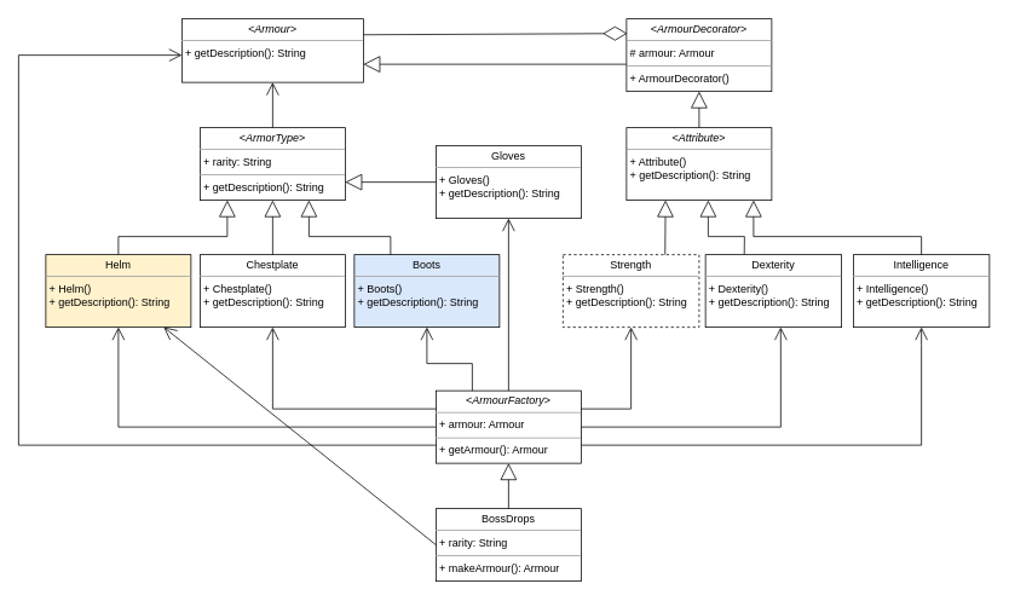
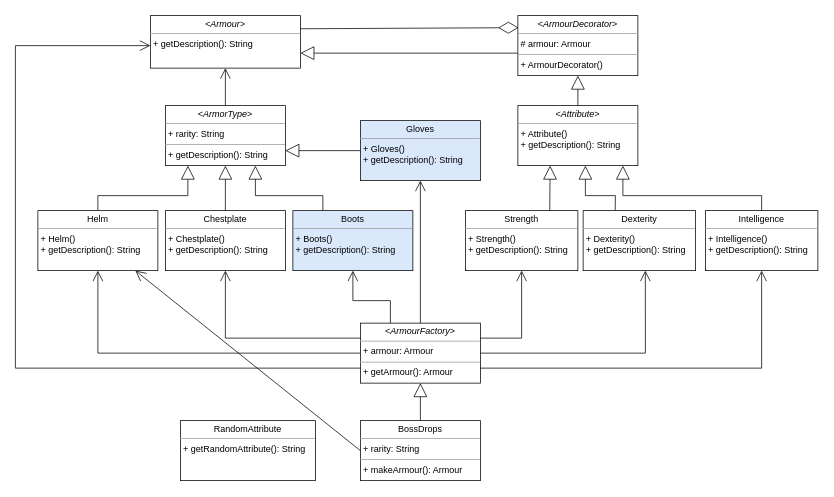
  <mxCell id="0" />
  <mxCell id="1" parent="0" />
  <mxCell id="2" value="&lt;p style=&quot;margin: 0px ; margin-top: 4px ; text-align: center&quot;&gt;&lt;i&gt;&amp;lt;Armour&amp;gt;&lt;/i&gt;&lt;/p&gt;&lt;hr size=&quot;1&quot;&gt;&lt;p style=&quot;margin: 0px ; margin-left: 4px&quot;&gt;+ getDescription(): String&lt;br&gt;&lt;/p&gt;" style="verticalAlign=top;align=left;overflow=fill;fontSize=12;fontFamily=Helvetica;html=1;" parent="1" vertex="1"><mxGeometry x="200" y="20" width="200" height="70" as="geometry" /></mxCell>
  <mxCell id="3" value="&lt;p style=&quot;margin: 0px ; margin-top: 4px ; text-align: center&quot;&gt;&amp;lt;&lt;i&gt;ArmorType&lt;/i&gt;&amp;gt;&lt;/p&gt;&lt;hr size=&quot;1&quot;&gt;&lt;p style=&quot;margin: 0px ; margin-left: 4px&quot;&gt;+ rarity: String&lt;/p&gt;&lt;hr size=&quot;1&quot;&gt;&lt;p style=&quot;margin: 0px ; margin-left: 4px&quot;&gt;+ getDescription(): String&lt;/p&gt;" style="verticalAlign=top;align=left;overflow=fill;fontSize=12;fontFamily=Helvetica;html=1;" parent="1" vertex="1"><mxGeometry x="220" y="140" width="160" height="80" as="geometry" /></mxCell>
  <mxCell id="4" value="" style="endArrow=block;endSize=16;endFill=0;html=1;rounded=0;" parent="1" source="8" edge="1"><mxGeometry width="160" relative="1" as="geometry"><mxPoint x="300" y="290" as="sourcePoint" /><mxPoint x="250" y="220" as="targetPoint" /><Array as="points"><mxPoint x="130" y="260" /><mxPoint x="250" y="260" /></Array></mxGeometry></mxCell>
  <mxCell id="5" value="&lt;p style=&quot;margin: 0px ; margin-top: 4px ; text-align: center&quot;&gt;&amp;lt;&lt;i&gt;ArmourDecorator&lt;/i&gt;&amp;gt;&lt;/p&gt;&lt;hr size=&quot;1&quot;&gt;&lt;p style=&quot;margin: 0px ; margin-left: 4px&quot;&gt;# armour: Armour&lt;/p&gt;&lt;hr size=&quot;1&quot;&gt;&lt;p style=&quot;margin: 0px ; margin-left: 4px&quot;&gt;+ ArmourDecorator()&lt;/p&gt;" style="verticalAlign=top;align=left;overflow=fill;fontSize=12;fontFamily=Helvetica;html=1;" parent="1" vertex="1"><mxGeometry x="690" y="20" width="160" height="80" as="geometry" /></mxCell>
  <mxCell id="6" value="&lt;p style=&quot;margin: 0px ; margin-top: 4px ; text-align: center&quot;&gt;&amp;lt;&lt;i&gt;ArmourFactory&lt;/i&gt;&amp;gt;&lt;/p&gt;&lt;hr size=&quot;1&quot;&gt;&lt;p style=&quot;margin: 0px ; margin-left: 4px&quot;&gt;+ armour: Armour&lt;/p&gt;&lt;hr size=&quot;1&quot;&gt;&lt;p style=&quot;margin: 0px ; margin-left: 4px&quot;&gt;+ getArmour(): Armour&lt;/p&gt;" style="verticalAlign=top;align=left;overflow=fill;fontSize=12;fontFamily=Helvetica;html=1;" parent="1" vertex="1"><mxGeometry x="480" y="430" width="160" height="80" as="geometry" /></mxCell>
  <mxCell id="7" value="" style="endArrow=open;endFill=1;endSize=12;html=1;rounded=0;exitX=0.5;exitY=0;exitDx=0;exitDy=0;" parent="1" source="3" target="2" edge="1"><mxGeometry width="160" relative="1" as="geometry"><mxPoint x="230" y="180" as="sourcePoint" /><mxPoint x="390" y="180" as="targetPoint" /></mxGeometry></mxCell>
- <mxCell id="8" value="&lt;p style=&quot;margin: 0px ; margin-top: 4px ; text-align: center&quot;&gt;Helm&lt;/p&gt;&lt;hr size=&quot;1&quot;&gt;&lt;p style=&quot;margin: 0px ; margin-left: 4px&quot;&gt;+ Helm()&lt;/p&gt;&lt;p style=&quot;margin: 0px ; margin-left: 4px&quot;&gt;+ getDescription(): String&lt;/p&gt;" style="verticalAlign=top;align=left;overflow=fill;fontSize=12;fontFamily=Helvetica;html=1;fillColor=#fff2cc;" parent="1" vertex="1"><mxGeometry x="50" y="280" width="160" height="80" as="geometry" /></mxCell>
+ <mxCell id="8" value="&lt;p style=&quot;margin: 0px ; margin-top: 4px ; text-align: center&quot;&gt;Helm&lt;/p&gt;&lt;hr size=&quot;1&quot;&gt;&lt;p style=&quot;margin: 0px ; margin-left: 4px&quot;&gt;+ Helm()&lt;/p&gt;&lt;p style=&quot;margin: 0px ; margin-left: 4px&quot;&gt;+ getDescription(): String&lt;/p&gt;" style="verticalAlign=top;align=left;overflow=fill;fontSize=12;fontFamily=Helvetica;html=1;" parent="1" vertex="1"><mxGeometry x="50" y="280" width="160" height="80" as="geometry" /></mxCell>
  <mxCell id="9" value="" style="endArrow=block;endSize=16;endFill=0;html=1;rounded=0;exitX=0;exitY=0.625;exitDx=0;exitDy=0;exitPerimeter=0;" parent="1" source="5" edge="1"><mxGeometry width="160" relative="1" as="geometry"><mxPoint x="310" y="290" as="sourcePoint" /><mxPoint x="400" y="70" as="targetPoint" /><Array as="points"><mxPoint x="420" y="70" /></Array></mxGeometry></mxCell>
  <mxCell id="10" value="" style="endArrow=diamondThin;endFill=0;endSize=24;html=1;rounded=0;exitX=1;exitY=0.25;exitDx=0;exitDy=0;entryX=0.005;entryY=0.201;entryDx=0;entryDy=0;entryPerimeter=0;" parent="1" source="2" target="5" edge="1"><mxGeometry width="160" relative="1" as="geometry"><mxPoint x="430" y="20" as="sourcePoint" /><mxPoint x="490" y="30" as="targetPoint" /></mxGeometry></mxCell>
  <mxCell id="11" value="&lt;p style=&quot;margin: 0px ; margin-top: 4px ; text-align: center&quot;&gt;&amp;lt;&lt;i&gt;Attribute&lt;/i&gt;&amp;gt;&lt;/p&gt;&lt;hr size=&quot;1&quot;&gt;&lt;p style=&quot;margin: 0px ; margin-left: 4px&quot;&gt;+ Attribute()&lt;/p&gt;&lt;p style=&quot;margin: 0px ; margin-left: 4px&quot;&gt;+ getDescription(): String&lt;/p&gt;" style="verticalAlign=top;align=left;overflow=fill;fontSize=12;fontFamily=Helvetica;html=1;" parent="1" vertex="1"><mxGeometry x="690" y="140" width="160" height="80" as="geometry" /></mxCell>
  <mxCell id="12" value="" style="endArrow=block;endSize=16;endFill=0;html=1;rounded=0;" parent="1" source="11" target="5" edge="1"><mxGeometry width="160" relative="1" as="geometry"><mxPoint x="630" y="180" as="sourcePoint" /><mxPoint x="630" y="120" as="targetPoint" /></mxGeometry></mxCell>
- <mxCell id="13" value="&lt;p style=&quot;margin: 0px ; margin-top: 4px ; text-align: center&quot;&gt;Strength&lt;/p&gt;&lt;hr size=&quot;1&quot;&gt;&lt;p style=&quot;margin: 0px ; margin-left: 4px&quot;&gt;+ Strength()&lt;/p&gt;&lt;p style=&quot;margin: 0px ; margin-left: 4px&quot;&gt;+ getDescription(): String&lt;/p&gt;" style="verticalAlign=top;align=left;overflow=fill;fontSize=12;fontFamily=Helvetica;html=1;dashed=1;" parent="1" vertex="1"><mxGeometry x="620" y="280" width="150" height="80" as="geometry" /></mxCell>
+ <mxCell id="13" value="&lt;p style=&quot;margin: 0px ; margin-top: 4px ; text-align: center&quot;&gt;Strength&lt;/p&gt;&lt;hr size=&quot;1&quot;&gt;&lt;p style=&quot;margin: 0px ; margin-left: 4px&quot;&gt;+ Strength()&lt;/p&gt;&lt;p style=&quot;margin: 0px ; margin-left: 4px&quot;&gt;+ getDescription(): String&lt;/p&gt;" style="verticalAlign=top;align=left;overflow=fill;fontSize=12;fontFamily=Helvetica;html=1;" parent="1" vertex="1"><mxGeometry x="620" y="280" width="150" height="80" as="geometry" /></mxCell>
  <mxCell id="14" value="&lt;p style=&quot;margin: 0px ; margin-top: 4px ; text-align: center&quot;&gt;Dexterity&lt;/p&gt;&lt;hr size=&quot;1&quot;&gt;&lt;p style=&quot;margin: 0px ; margin-left: 4px&quot;&gt;+ Dexterity()&lt;/p&gt;&lt;p style=&quot;margin: 0px ; margin-left: 4px&quot;&gt;+ getDescription(): String&lt;/p&gt;" style="verticalAlign=top;align=left;overflow=fill;fontSize=12;fontFamily=Helvetica;html=1;" parent="1" vertex="1"><mxGeometry x="777" y="280" width="150" height="80" as="geometry" /></mxCell>
  <mxCell id="15" value="&lt;p style=&quot;margin: 0px ; margin-top: 4px ; text-align: center&quot;&gt;Intelligence&lt;/p&gt;&lt;hr size=&quot;1&quot;&gt;&lt;p style=&quot;margin: 0px ; margin-left: 4px&quot;&gt;+ Intelligence()&lt;/p&gt;&lt;p style=&quot;margin: 0px ; margin-left: 4px&quot;&gt;+ getDescription(): String&lt;/p&gt;" style="verticalAlign=top;align=left;overflow=fill;fontSize=12;fontFamily=Helvetica;html=1;" parent="1" vertex="1"><mxGeometry x="940" y="280" width="150" height="80" as="geometry" /></mxCell>
  <mxCell id="16" value="" style="endArrow=block;endSize=16;endFill=0;html=1;rounded=0;exitX=0.75;exitY=0;exitDx=0;exitDy=0;" parent="1" source="13" edge="1"><mxGeometry width="160" relative="1" as="geometry"><mxPoint x="630" y="270" as="sourcePoint" /><mxPoint x="733" y="220" as="targetPoint" /></mxGeometry></mxCell>
  <mxCell id="17" value="" style="endArrow=block;endSize=16;endFill=0;html=1;rounded=0;exitX=0.285;exitY=-0.006;exitDx=0;exitDy=0;exitPerimeter=0;" parent="1" source="14" edge="1"><mxGeometry width="160" relative="1" as="geometry"><mxPoint x="960" y="230" as="sourcePoint" /><mxPoint x="780" y="220" as="targetPoint" /><Array as="points"><mxPoint x="820" y="260" /><mxPoint x="780" y="260" /></Array></mxGeometry></mxCell>
  <mxCell id="18" value="" style="endArrow=block;endSize=16;endFill=0;html=1;rounded=0;entryX=0.875;entryY=1;entryDx=0;entryDy=0;entryPerimeter=0;" parent="1" source="15" target="11" edge="1"><mxGeometry width="160" relative="1" as="geometry"><mxPoint x="1030" y="260" as="sourcePoint" /><mxPoint x="1030" y="200" as="targetPoint" /><Array as="points"><mxPoint x="1015" y="260" /><mxPoint x="830" y="260" /></Array></mxGeometry></mxCell>
  <mxCell id="19" value="&lt;p style=&quot;margin: 0px ; margin-top: 4px ; text-align: center&quot;&gt;Chestplate&lt;/p&gt;&lt;hr size=&quot;1&quot;&gt;&lt;p style=&quot;margin: 0px ; margin-left: 4px&quot;&gt;+ Chestplate()&lt;/p&gt;&lt;p style=&quot;margin: 0px ; margin-left: 4px&quot;&gt;+ getDescription(): String&lt;/p&gt;" style="verticalAlign=top;align=left;overflow=fill;fontSize=12;fontFamily=Helvetica;html=1;" parent="1" vertex="1"><mxGeometry x="220" y="280" width="160" height="80" as="geometry" /></mxCell>
  <mxCell id="20" value="" style="endArrow=block;endSize=16;endFill=0;html=1;rounded=0;exitX=0.5;exitY=0;exitDx=0;exitDy=0;entryX=0.5;entryY=1;entryDx=0;entryDy=0;" parent="1" source="19" target="3" edge="1"><mxGeometry width="160" relative="1" as="geometry"><mxPoint x="180" y="290" as="sourcePoint" /><mxPoint x="340" y="220" as="targetPoint" /></mxGeometry></mxCell>
  <mxCell id="21" value="&lt;p style=&quot;margin: 0px ; margin-top: 4px ; text-align: center&quot;&gt;Boots&lt;/p&gt;&lt;hr size=&quot;1&quot;&gt;&lt;p style=&quot;margin: 0px ; margin-left: 4px&quot;&gt;+ Boots()&lt;/p&gt;&lt;p style=&quot;margin: 0px ; margin-left: 4px&quot;&gt;+ getDescription(): String&lt;/p&gt;" style="verticalAlign=top;align=left;overflow=fill;fontSize=12;fontFamily=Helvetica;html=1;fillColor=#dae8fc;" parent="1" vertex="1"><mxGeometry x="390" y="280" width="160" height="80" as="geometry" /></mxCell>
  <mxCell id="22" value="" style="endArrow=block;endSize=16;endFill=0;html=1;rounded=0;exitX=0.25;exitY=0;exitDx=0;exitDy=0;entryX=0.75;entryY=1;entryDx=0;entryDy=0;" parent="1" source="21" target="3" edge="1"><mxGeometry width="160" relative="1" as="geometry"><mxPoint x="460" y="250" as="sourcePoint" /><mxPoint x="430" y="180" as="targetPoint" /><Array as="points"><mxPoint x="430" y="260" /><mxPoint x="340" y="260" /></Array></mxGeometry></mxCell>
- <mxCell id="23" value="&lt;p style=&quot;margin: 0px ; margin-top: 4px ; text-align: center&quot;&gt;Gloves&lt;/p&gt;&lt;hr size=&quot;1&quot;&gt;&lt;p style=&quot;margin: 0px ; margin-left: 4px&quot;&gt;+ Gloves()&lt;/p&gt;&lt;p style=&quot;margin: 0px ; margin-left: 4px&quot;&gt;+ getDescription(): String&lt;/p&gt;" style="verticalAlign=top;align=left;overflow=fill;fontSize=12;fontFamily=Helvetica;html=1;" parent="1" vertex="1"><mxGeometry x="480" y="160" width="160" height="80" as="geometry" /></mxCell>
+ <mxCell id="23" value="&lt;p style=&quot;margin: 0px ; margin-top: 4px ; text-align: center&quot;&gt;Gloves&lt;/p&gt;&lt;hr size=&quot;1&quot;&gt;&lt;p style=&quot;margin: 0px ; margin-left: 4px&quot;&gt;+ Gloves()&lt;/p&gt;&lt;p style=&quot;margin: 0px ; margin-left: 4px&quot;&gt;+ getDescription(): String&lt;/p&gt;" style="verticalAlign=top;align=left;overflow=fill;fontSize=12;fontFamily=Helvetica;html=1;fillColor=#dae8fc;" parent="1" vertex="1"><mxGeometry x="480" y="160" width="160" height="80" as="geometry" /></mxCell>
  <mxCell id="24" value="" style="endArrow=block;endSize=16;endFill=0;html=1;rounded=0;entryX=1;entryY=0.75;entryDx=0;entryDy=0;" parent="1" source="23" target="3" edge="1"><mxGeometry width="160" relative="1" as="geometry"><mxPoint x="410" y="220" as="sourcePoint" /><mxPoint x="410" y="160" as="targetPoint" /></mxGeometry></mxCell>
  <mxCell id="25" value="" style="endArrow=open;endFill=1;endSize=12;html=1;rounded=0;exitX=0;exitY=0.75;exitDx=0;exitDy=0;" parent="1" source="6" edge="1"><mxGeometry width="160" relative="1" as="geometry"><mxPoint x="40" y="150" as="sourcePoint" /><mxPoint x="200" y="60" as="targetPoint" /><Array as="points"><mxPoint x="20" y="490" /><mxPoint x="20" y="60" /></Array></mxGeometry></mxCell>
  <mxCell id="26" value="&lt;p style=&quot;margin: 0px ; margin-top: 4px ; text-align: center&quot;&gt;BossDrops&lt;/p&gt;&lt;hr size=&quot;1&quot;&gt;&lt;p style=&quot;margin: 0px ; margin-left: 4px&quot;&gt;+ rarity: String&lt;/p&gt;&lt;hr size=&quot;1&quot;&gt;&lt;p style=&quot;margin: 0px ; margin-left: 4px&quot;&gt;+ makeArmour(): Armour&lt;/p&gt;" style="verticalAlign=top;align=left;overflow=fill;fontSize=12;fontFamily=Helvetica;html=1;" parent="1" vertex="1"><mxGeometry x="480" y="560" width="160" height="80" as="geometry" /></mxCell>
  <mxCell id="27" value="" style="endArrow=block;endSize=16;endFill=0;html=1;rounded=0;entryX=0.5;entryY=1;entryDx=0;entryDy=0;" parent="1" source="26" target="6" edge="1"><mxGeometry width="160" relative="1" as="geometry"><mxPoint x="-40" y="190" as="sourcePoint" /><mxPoint x="30" y="140" as="targetPoint" /></mxGeometry></mxCell>
+ <mxCell id="28" value="&lt;p style=&quot;margin: 0px ; margin-top: 4px ; text-align: center&quot;&gt;RandomAttribute&lt;/p&gt;&lt;hr size=&quot;1&quot;&gt;&lt;p style=&quot;margin: 0px ; margin-left: 4px&quot;&gt;+ getRandomAttribute(): String&lt;/p&gt;" style="verticalAlign=top;align=left;overflow=fill;fontSize=12;fontFamily=Helvetica;html=1;" parent="1" vertex="1"><mxGeometry x="240" y="560" width="180" height="80" as="geometry" /></mxCell>
  <mxCell id="29" value="" style="endArrow=open;endFill=1;endSize=12;html=1;rounded=0;exitX=0;exitY=0.5;exitDx=0;exitDy=0;" parent="1" source="26" target="8" edge="1"><mxGeometry width="160" relative="1" as="geometry"><mxPoint x="-130" y="175" as="sourcePoint" /><mxPoint x="-130" y="125" as="targetPoint" /></mxGeometry></mxCell>
  <mxCell id="30" value="" style="endArrow=open;endFill=1;endSize=12;html=1;rounded=0;exitX=1;exitY=0.25;exitDx=0;exitDy=0;entryX=0.5;entryY=1;entryDx=0;entryDy=0;" parent="1" source="6" target="13" edge="1"><mxGeometry width="160" relative="1" as="geometry"><mxPoint x="-30" y="20" as="sourcePoint" /><mxPoint x="690" y="420" as="targetPoint" /><Array as="points"><mxPoint x="695" y="450" /></Array></mxGeometry></mxCell>
  <mxCell id="31" value="" style="endArrow=open;endFill=1;endSize=12;html=1;rounded=0;entryX=0.553;entryY=1;entryDx=0;entryDy=0;entryPerimeter=0;exitX=1;exitY=0.5;exitDx=0;exitDy=0;" parent="1" source="6" target="14" edge="1"><mxGeometry width="160" relative="1" as="geometry"><mxPoint x="670" y="640" as="sourcePoint" /><mxPoint x="830" y="450" as="targetPoint" /><Array as="points"><mxPoint x="860" y="470" /></Array></mxGeometry></mxCell>
  <mxCell id="32" value="" style="endArrow=open;endFill=1;endSize=12;html=1;rounded=0;exitX=1;exitY=0.75;exitDx=0;exitDy=0;entryX=0.5;entryY=1;entryDx=0;entryDy=0;" parent="1" source="6" target="15" edge="1"><mxGeometry width="160" relative="1" as="geometry"><mxPoint x="30" y="30" as="sourcePoint" /><mxPoint x="869.95" y="370" as="targetPoint" /><Array as="points"><mxPoint x="1015" y="490" /><mxPoint x="1015" y="380" /></Array></mxGeometry></mxCell>
  <mxCell id="33" value="" style="endArrow=open;endFill=1;endSize=12;html=1;rounded=0;exitX=0;exitY=0.5;exitDx=0;exitDy=0;" parent="1" source="6" target="8" edge="1"><mxGeometry width="160" relative="1" as="geometry"><mxPoint x="420" y="660" as="sourcePoint" /><mxPoint x="250" y="400" as="targetPoint" /><Array as="points"><mxPoint x="130" y="470" /></Array></mxGeometry></mxCell>
  <mxCell id="34" value="" style="endArrow=open;endFill=1;endSize=12;html=1;rounded=0;exitX=0;exitY=0.25;exitDx=0;exitDy=0;" parent="1" source="6" target="19" edge="1"><mxGeometry width="160" relative="1" as="geometry"><mxPoint x="-50" y="90" as="sourcePoint" /><mxPoint x="140" y="370" as="targetPoint" /><Array as="points"><mxPoint x="300" y="450" /></Array></mxGeometry></mxCell>
  <mxCell id="35" value="" style="endArrow=open;endFill=1;endSize=12;html=1;rounded=0;entryX=0.5;entryY=1;entryDx=0;entryDy=0;exitX=0.5;exitY=0;exitDx=0;exitDy=0;" edge="1" parent="1" source="6" target="23"><mxGeometry width="160" relative="1" as="geometry"><mxPoint x="560" y="400" as="sourcePoint" /><mxPoint x="10" y="410" as="targetPoint" /><Array as="points" /></mxGeometry></mxCell>
  <mxCell id="36" value="" style="endArrow=open;endFill=1;endSize=12;html=1;rounded=0;exitX=0.25;exitY=0;exitDx=0;exitDy=0;entryX=0.5;entryY=1;entryDx=0;entryDy=0;" edge="1" parent="1" source="6" target="21"><mxGeometry width="160" relative="1" as="geometry"><mxPoint x="680" y="650" as="sourcePoint" /><mxPoint x="640" y="380" as="targetPoint" /><Array as="points"><mxPoint x="520" y="400" /><mxPoint x="470" y="400" /></Array></mxGeometry></mxCell>
